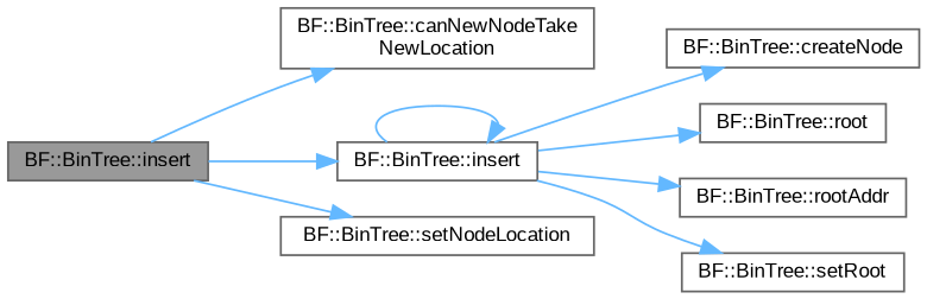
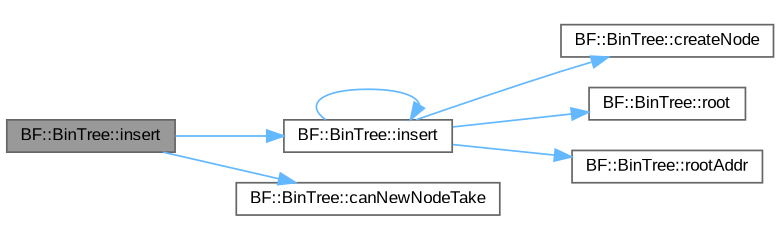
  digraph {
    fontname="Liberation Sans"
    rankdir=LR
    node [color=grey40 fillcolor=white fontname="Liberation Sans" fontsize=10 shape=box style=filled]
    edge [color=steelblue1 fontname="Liberation Sans" fontsize=10 labelfontname=Helvetica labelfontsize=10 style=solid]
    n1 [color=gray40 fillcolor=grey60 fontcolor=black height=0.2 label="BF::BinTree::insert" width=0.4]
-   n2 [height=0.2 label="BF::BinTree::canNewNodeTake\lNewLocation" width=0.4]
    n3 [height=0.2 label="BF::BinTree::insert" width=0.4]
-   n4 [height=0.2 label="BF::BinTree::setNodeLocation" width=0.4]
+   n4 [height=0.2 label="BF::BinTree::canNewNodeTake" width=0.4]
    n5 [height=0.2 label="BF::BinTree::createNode" width=0.4]
    n6 [height=0.2 label="BF::BinTree::root" width=0.4]
    n7 [height=0.2 label="BF::BinTree::rootAddr" width=0.4]
-   n8 [height=0.2 label="BF::BinTree::setRoot" width=0.4]
-   n1 -> n2
    n1 -> n3
    n1 -> n4
    n3 -> n3
    n3 -> n5
    n3 -> n6
    n3 -> n7
-   n3 -> n8
  }
